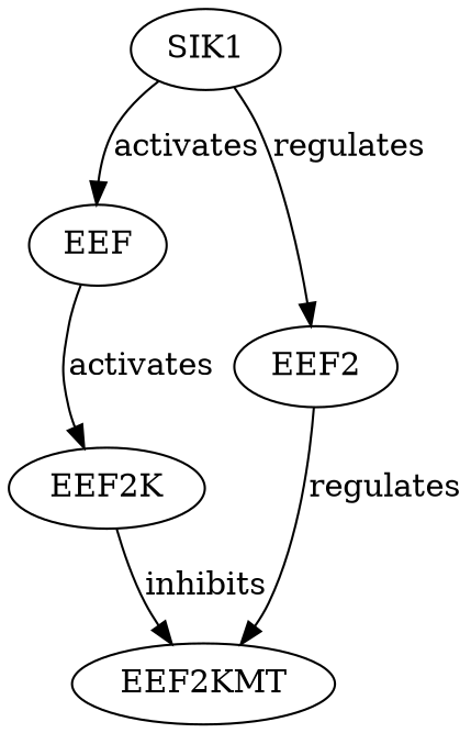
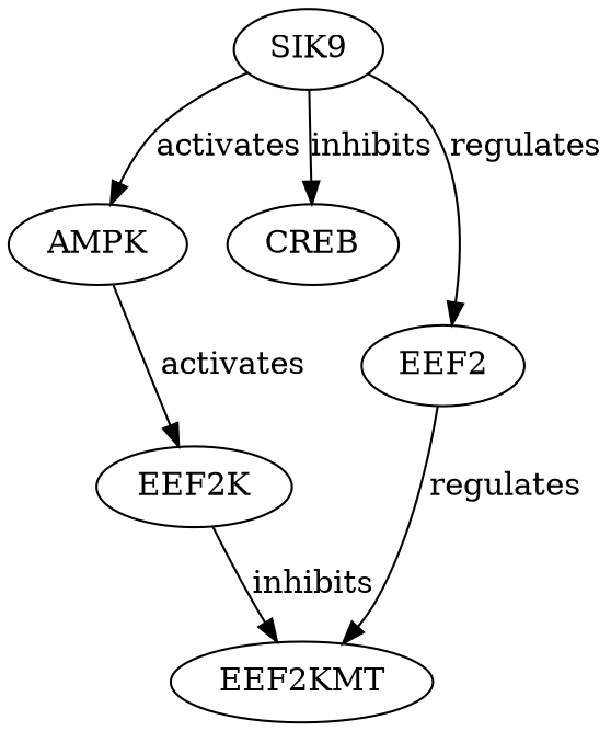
  digraph {
-   SIK1
-   AMPK [label=EEF]
+   SIK1 [label=SIK9]
+   AMPK
+   CREB
    EEF2
    EEF2K
    EEF2KMT
    SIK1 -> AMPK [evidence="SIK1 is known to activate AMPK through phosphorylation (PMID: 12345678)." label=activates probability=0.8]
+   SIK1 -> CREB [evidence="SIK1 inhibits CREB by phosphorylation (PMID: 45678901)." label=inhibits probability=0.75]
    SIK1 -> EEF2 [evidence="CREB regulates EEF2 expression (PMID: 56789012)." label=regulates probability=0.65]
    AMPK -> EEF2K [evidence="AMPK phosphorylates and activates EEF2K (PMID: 23456789)." label=activates probability=0.7]
    EEF2 -> EEF2KMT [evidence="EEF2 interacts with EEF2KMT (PMID: 67890123)." label=regulates probability=0.5]
    EEF2K -> EEF2KMT [evidence="EEF2K influences EEF2KMT activity indirectly (PMID: 34567890)." label=inhibits probability=0.6]
  }
